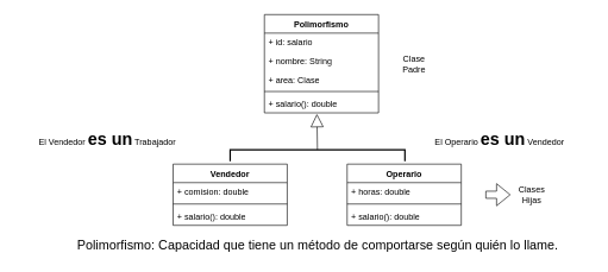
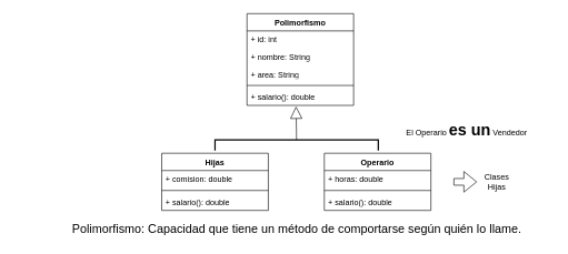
  <mxCell id="0" />
  <mxCell id="1" parent="0" />
  <mxCell id="2" value="Polimorfismo" style="swimlane;fontStyle=1;align=center;verticalAlign=top;childLayout=stackLayout;horizontal=1;startSize=26;horizontalStack=0;resizeParent=1;resizeParentMax=0;resizeLast=0;collapsible=1;marginBottom=0;whiteSpace=wrap;html=1;" vertex="1" parent="1"><mxGeometry x="370" y="20" width="160" height="138" as="geometry" /></mxCell>
- <mxCell id="3" value="+ id: salario" style="text;strokeColor=none;fillColor=none;align=left;verticalAlign=top;spacingLeft=4;spacingRight=4;overflow=hidden;rotatable=0;points=[[0,0.5],[1,0.5]];portConstraint=eastwest;whiteSpace=wrap;html=1;" vertex="1" parent="2"><mxGeometry y="26" width="160" height="26" as="geometry" /></mxCell>
+ <mxCell id="3" value="+ id: int" style="text;strokeColor=none;fillColor=none;align=left;verticalAlign=top;spacingLeft=4;spacingRight=4;overflow=hidden;rotatable=0;points=[[0,0.5],[1,0.5]];portConstraint=eastwest;whiteSpace=wrap;html=1;" vertex="1" parent="2"><mxGeometry y="26" width="160" height="26" as="geometry" /></mxCell>
  <mxCell id="4" value="+ nombre: String" style="text;strokeColor=none;fillColor=none;align=left;verticalAlign=top;spacingLeft=4;spacingRight=4;overflow=hidden;rotatable=0;points=[[0,0.5],[1,0.5]];portConstraint=eastwest;whiteSpace=wrap;html=1;" vertex="1" parent="2"><mxGeometry y="52" width="160" height="26" as="geometry" /></mxCell>
- <mxCell id="5" value="+ area: Clase" style="text;strokeColor=none;fillColor=none;align=left;verticalAlign=top;spacingLeft=4;spacingRight=4;overflow=hidden;rotatable=0;points=[[0,0.5],[1,0.5]];portConstraint=eastwest;whiteSpace=wrap;html=1;" vertex="1" parent="2"><mxGeometry y="78" width="160" height="26" as="geometry" /></mxCell>
+ <mxCell id="5" value="+ area: String" style="text;strokeColor=none;fillColor=none;align=left;verticalAlign=top;spacingLeft=4;spacingRight=4;overflow=hidden;rotatable=0;points=[[0,0.5],[1,0.5]];portConstraint=eastwest;whiteSpace=wrap;html=1;" vertex="1" parent="2"><mxGeometry y="78" width="160" height="26" as="geometry" /></mxCell>
  <mxCell id="6" value="" style="line;strokeWidth=1;fillColor=none;align=left;verticalAlign=middle;spacingTop=-1;spacingLeft=3;spacingRight=3;rotatable=0;labelPosition=right;points=[];portConstraint=eastwest;strokeColor=inherit;" vertex="1" parent="2"><mxGeometry y="104" width="160" height="8" as="geometry" /></mxCell>
  <mxCell id="7" value="+ salario(): double" style="text;strokeColor=none;fillColor=none;align=left;verticalAlign=top;spacingLeft=4;spacingRight=4;overflow=hidden;rotatable=0;points=[[0,0.5],[1,0.5]];portConstraint=eastwest;whiteSpace=wrap;html=1;" vertex="1" parent="2"><mxGeometry y="112" width="160" height="26" as="geometry" /></mxCell>
- <mxCell id="8" value="Vendedor" style="swimlane;fontStyle=1;align=center;verticalAlign=top;childLayout=stackLayout;horizontal=1;startSize=26;horizontalStack=0;resizeParent=1;resizeParentMax=0;resizeLast=0;collapsible=1;marginBottom=0;whiteSpace=wrap;html=1;" vertex="1" parent="1"><mxGeometry x="242" y="230" width="160" height="86" as="geometry" /></mxCell>
+ <mxCell id="8" value="Hijas" style="swimlane;fontStyle=1;align=center;verticalAlign=top;childLayout=stackLayout;horizontal=1;startSize=26;horizontalStack=0;resizeParent=1;resizeParentMax=0;resizeLast=0;collapsible=1;marginBottom=0;whiteSpace=wrap;html=1;" vertex="1" parent="1"><mxGeometry x="242" y="230" width="160" height="86" as="geometry" /></mxCell>
  <mxCell id="9" value="+ comision: double" style="text;strokeColor=none;fillColor=none;align=left;verticalAlign=top;spacingLeft=4;spacingRight=4;overflow=hidden;rotatable=0;points=[[0,0.5],[1,0.5]];portConstraint=eastwest;whiteSpace=wrap;html=1;" vertex="1" parent="8"><mxGeometry y="26" width="160" height="26" as="geometry" /></mxCell>
  <mxCell id="10" value="" style="line;strokeWidth=1;fillColor=none;align=left;verticalAlign=middle;spacingTop=-1;spacingLeft=3;spacingRight=3;rotatable=0;labelPosition=right;points=[];portConstraint=eastwest;strokeColor=inherit;" vertex="1" parent="8"><mxGeometry y="52" width="160" height="8" as="geometry" /></mxCell>
  <mxCell id="11" value="+ salario(): double" style="text;strokeColor=none;fillColor=none;align=left;verticalAlign=top;spacingLeft=4;spacingRight=4;overflow=hidden;rotatable=0;points=[[0,0.5],[1,0.5]];portConstraint=eastwest;whiteSpace=wrap;html=1;" vertex="1" parent="8"><mxGeometry y="60" width="160" height="26" as="geometry" /></mxCell>
  <mxCell id="12" value="Operario" style="swimlane;fontStyle=1;align=center;verticalAlign=top;childLayout=stackLayout;horizontal=1;startSize=26;horizontalStack=0;resizeParent=1;resizeParentMax=0;resizeLast=0;collapsible=1;marginBottom=0;whiteSpace=wrap;html=1;" vertex="1" parent="1"><mxGeometry x="486" y="230" width="160" height="86" as="geometry" /></mxCell>
  <mxCell id="13" value="+ horas: double" style="text;strokeColor=none;fillColor=none;align=left;verticalAlign=top;spacingLeft=4;spacingRight=4;overflow=hidden;rotatable=0;points=[[0,0.5],[1,0.5]];portConstraint=eastwest;whiteSpace=wrap;html=1;" vertex="1" parent="12"><mxGeometry y="26" width="160" height="26" as="geometry" /></mxCell>
  <mxCell id="14" value="" style="line;strokeWidth=1;fillColor=none;align=left;verticalAlign=middle;spacingTop=-1;spacingLeft=3;spacingRight=3;rotatable=0;labelPosition=right;points=[];portConstraint=eastwest;strokeColor=inherit;" vertex="1" parent="12"><mxGeometry y="52" width="160" height="8" as="geometry" /></mxCell>
  <mxCell id="15" value="+ salario(): double" style="text;strokeColor=none;fillColor=none;align=left;verticalAlign=top;spacingLeft=4;spacingRight=4;overflow=hidden;rotatable=0;points=[[0,0.5],[1,0.5]];portConstraint=eastwest;whiteSpace=wrap;html=1;" vertex="1" parent="12"><mxGeometry y="60" width="160" height="26" as="geometry" /></mxCell>
  <mxCell id="16" value="" style="endArrow=block;endSize=16;endFill=0;html=1;rounded=0;entryX=0.46;entryY=1.06;entryDx=0;entryDy=0;entryPerimeter=0;" edge="1" parent="1" source="17" target="7"><mxGeometry width="160" relative="1" as="geometry"><mxPoint x="444" y="210" as="sourcePoint" /><mxPoint x="490" y="220" as="targetPoint" /></mxGeometry></mxCell>
  <mxCell id="17" value="" style="strokeWidth=2;html=1;shape=mxgraph.flowchart.annotation_1;align=left;pointerEvents=1;rotation=90;" vertex="1" parent="1"><mxGeometry x="436.5" y="95.5" width="16" height="245" as="geometry" /></mxCell>
- <mxCell id="18" value="El Vendedor &lt;b&gt;&lt;font style=&quot;font-size: 24px;&quot;&gt;es un&lt;/font&gt;&lt;/b&gt; Trabajador" style="text;html=1;align=center;verticalAlign=middle;whiteSpace=wrap;rounded=0;" vertex="1" parent="1"><mxGeometry x="20" y="180" width="260" height="30" as="geometry" /></mxCell>
  <mxCell id="19" value="El Operario&amp;nbsp;&lt;b&gt;&lt;font style=&quot;font-size: 24px;&quot;&gt;es un&lt;/font&gt;&lt;/b&gt; Vendedor" style="text;html=1;align=center;verticalAlign=middle;whiteSpace=wrap;rounded=0;" vertex="1" parent="1"><mxGeometry x="570" y="180" width="260" height="30" as="geometry" /></mxCell>
  <mxCell id="20" value="&lt;font style=&quot;font-size: 18px;&quot;&gt;Polimorfismo: Capacidad que tiene un método de comportarse según quién lo llame.&lt;/font&gt;" style="text;html=1;align=center;verticalAlign=middle;whiteSpace=wrap;rounded=0;" vertex="1" parent="1"><mxGeometry x="79.5" y="330" width="730" height="30" as="geometry" /></mxCell>
- <mxCell id="21" value="Clase Padre" style="text;html=1;align=center;verticalAlign=middle;whiteSpace=wrap;rounded=0;" vertex="1" parent="1"><mxGeometry x="550" y="74" width="60" height="30" as="geometry" /></mxCell>
  <mxCell id="22" value="Clases Hijas" style="text;html=1;align=center;verticalAlign=middle;whiteSpace=wrap;rounded=0;" vertex="1" parent="1"><mxGeometry x="715" y="258" width="60" height="30" as="geometry" /></mxCell>
  <mxCell id="23" value="" style="shape=flexArrow;endArrow=classic;html=1;rounded=0;entryX=0;entryY=0.5;entryDx=0;entryDy=0;" edge="1" parent="1" target="22"><mxGeometry width="50" height="50" relative="1" as="geometry"><mxPoint x="680" y="273" as="sourcePoint" /><mxPoint x="510" y="190" as="targetPoint" /></mxGeometry></mxCell>
